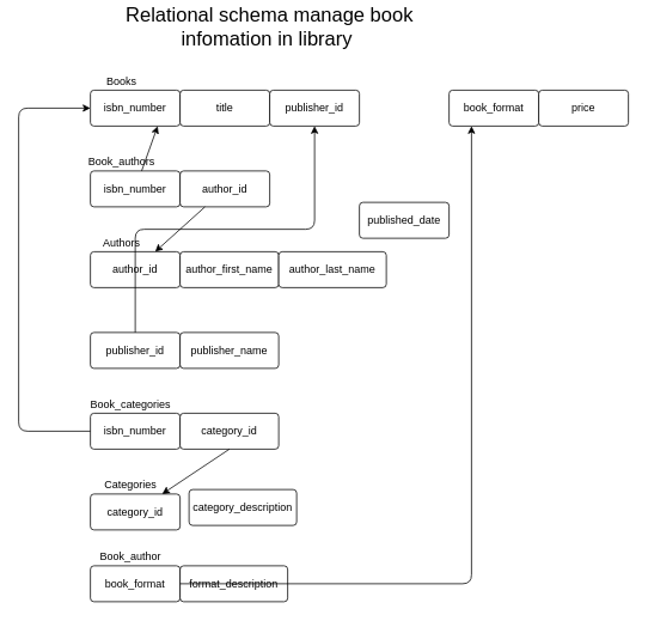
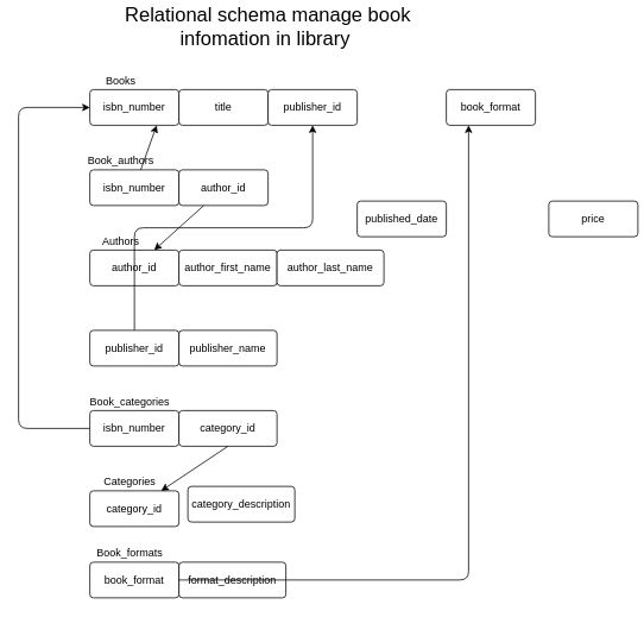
  <mxCell id="0" />
  <mxCell id="1" parent="0" />
  <mxCell id="2" value="isbn_number" style="rounded=1;arcSize=10;whiteSpace=wrap;html=1;align=center;" vertex="1" parent="1"><mxGeometry x="100" y="100" width="100" height="40" as="geometry" /></mxCell>
  <mxCell id="3" value="title" style="rounded=1;arcSize=10;whiteSpace=wrap;html=1;align=center;" vertex="1" parent="1"><mxGeometry x="200" y="100" width="100" height="40" as="geometry" /></mxCell>
  <mxCell id="4" value="published_date" style="rounded=1;arcSize=10;whiteSpace=wrap;html=1;align=center;" vertex="1" parent="1"><mxGeometry x="400" y="225" width="100" height="40" as="geometry" /></mxCell>
  <mxCell id="5" value="publisher_id" style="rounded=1;arcSize=10;whiteSpace=wrap;html=1;align=center;" vertex="1" parent="1"><mxGeometry x="300" y="100" width="100" height="40" as="geometry" /></mxCell>
  <mxCell id="6" value="&lt;font style=&quot;font-size: 22px&quot;&gt;Relational schema manage book infomation in library&amp;nbsp;&lt;/font&gt;" style="text;html=1;strokeColor=none;fillColor=none;align=center;verticalAlign=middle;whiteSpace=wrap;rounded=0;" vertex="1" parent="1"><mxGeometry x="100" y="20" width="400" height="20" as="geometry" /></mxCell>
  <mxCell id="7" value="Books" style="text;html=1;strokeColor=none;fillColor=none;align=center;verticalAlign=middle;whiteSpace=wrap;rounded=0;" vertex="1" parent="1"><mxGeometry x="100" y="80" width="70" height="20" as="geometry" /></mxCell>
  <mxCell id="8" value="book_format" style="rounded=1;arcSize=10;whiteSpace=wrap;html=1;align=center;" vertex="1" parent="1"><mxGeometry x="500" y="100" width="100" height="40" as="geometry" /></mxCell>
- <mxCell id="9" value="price" style="rounded=1;arcSize=10;whiteSpace=wrap;html=1;align=center;" vertex="1" parent="1"><mxGeometry x="600" y="100" width="100" height="40" as="geometry" /></mxCell>
+ <mxCell id="9" value="price" style="rounded=1;arcSize=10;whiteSpace=wrap;html=1;align=center;" vertex="1" parent="1"><mxGeometry x="615" y="225" width="100" height="40" as="geometry" /></mxCell>
  <mxCell id="10" value="isbn_number" style="rounded=1;arcSize=10;whiteSpace=wrap;html=1;align=center;" vertex="1" parent="1"><mxGeometry x="100" y="190" width="100" height="40" as="geometry" /></mxCell>
  <mxCell id="11" value="author_id" style="rounded=1;arcSize=10;whiteSpace=wrap;html=1;align=center;" vertex="1" parent="1"><mxGeometry x="200" y="190" width="100" height="40" as="geometry" /></mxCell>
  <mxCell id="12" value="Book_authors" style="text;html=1;strokeColor=none;fillColor=none;align=center;verticalAlign=middle;whiteSpace=wrap;rounded=0;" vertex="1" parent="1"><mxGeometry x="100" y="170" width="70" height="20" as="geometry" /></mxCell>
  <mxCell id="13" value="author_id" style="rounded=1;arcSize=10;whiteSpace=wrap;html=1;align=center;" vertex="1" parent="1"><mxGeometry x="100" y="280" width="100" height="40" as="geometry" /></mxCell>
  <mxCell id="14" value="author_first_name" style="rounded=1;arcSize=10;whiteSpace=wrap;html=1;align=center;" vertex="1" parent="1"><mxGeometry x="200" y="280" width="110" height="40" as="geometry" /></mxCell>
  <mxCell id="15" value="Authors" style="text;html=1;strokeColor=none;fillColor=none;align=center;verticalAlign=middle;whiteSpace=wrap;rounded=0;" vertex="1" parent="1"><mxGeometry x="100" y="260" width="70" height="20" as="geometry" /></mxCell>
  <mxCell id="16" value="author_last_name" style="rounded=1;arcSize=10;whiteSpace=wrap;html=1;align=center;" vertex="1" parent="1"><mxGeometry x="310" y="280" width="120" height="40" as="geometry" /></mxCell>
  <mxCell id="17" value="publisher_id" style="rounded=1;arcSize=10;whiteSpace=wrap;html=1;align=center;" vertex="1" parent="1"><mxGeometry x="100" y="370" width="100" height="40" as="geometry" /></mxCell>
  <mxCell id="18" value="publisher_name" style="rounded=1;arcSize=10;whiteSpace=wrap;html=1;align=center;" vertex="1" parent="1"><mxGeometry x="200" y="370" width="110" height="40" as="geometry" /></mxCell>
  <mxCell id="19" value="isbn_number" style="rounded=1;arcSize=10;whiteSpace=wrap;html=1;align=center;" vertex="1" parent="1"><mxGeometry x="100" y="460" width="100" height="40" as="geometry" /></mxCell>
  <mxCell id="20" value="category_id" style="rounded=1;arcSize=10;whiteSpace=wrap;html=1;align=center;" vertex="1" parent="1"><mxGeometry x="200" y="460" width="110" height="40" as="geometry" /></mxCell>
  <mxCell id="21" value="Book_categories" style="text;html=1;strokeColor=none;fillColor=none;align=center;verticalAlign=middle;whiteSpace=wrap;rounded=0;" vertex="1" parent="1"><mxGeometry x="110" y="440" width="70" height="20" as="geometry" /></mxCell>
  <mxCell id="22" value="category_id" style="rounded=1;arcSize=10;whiteSpace=wrap;html=1;align=center;" vertex="1" parent="1"><mxGeometry x="100" y="550" width="100" height="40" as="geometry" /></mxCell>
  <mxCell id="23" value="category_description" style="rounded=1;arcSize=10;whiteSpace=wrap;html=1;align=center;" vertex="1" parent="1"><mxGeometry x="210" y="545" width="120" height="40" as="geometry" /></mxCell>
  <mxCell id="24" value="Categories" style="text;html=1;strokeColor=none;fillColor=none;align=center;verticalAlign=middle;whiteSpace=wrap;rounded=0;" vertex="1" parent="1"><mxGeometry x="110" y="530" width="70" height="20" as="geometry" /></mxCell>
  <mxCell id="25" value="book_format" style="rounded=1;arcSize=10;whiteSpace=wrap;html=1;align=center;" vertex="1" parent="1"><mxGeometry x="100" y="630" width="100" height="40" as="geometry" /></mxCell>
  <mxCell id="26" value="format_description&lt;br&gt;" style="rounded=1;arcSize=10;whiteSpace=wrap;html=1;align=center;" vertex="1" parent="1"><mxGeometry x="200" y="630" width="120" height="40" as="geometry" /></mxCell>
- <mxCell id="27" value="Book_author" style="text;html=1;strokeColor=none;fillColor=none;align=center;verticalAlign=middle;whiteSpace=wrap;rounded=0;" vertex="1" parent="1"><mxGeometry x="110" y="610" width="70" height="20" as="geometry" /></mxCell>
+ <mxCell id="27" value="Book_formats" style="text;html=1;strokeColor=none;fillColor=none;align=center;verticalAlign=middle;whiteSpace=wrap;rounded=0;" vertex="1" parent="1"><mxGeometry x="110" y="610" width="70" height="20" as="geometry" /></mxCell>
  <mxCell id="28" value="" style="endArrow=classic;html=1;entryX=0.75;entryY=1;entryDx=0;entryDy=0;" edge="1" parent="1" source="10" target="2"><mxGeometry width="50" height="50" relative="1" as="geometry"><mxPoint x="340" y="370" as="sourcePoint" /><mxPoint x="390" y="320" as="targetPoint" /></mxGeometry></mxCell>
  <mxCell id="29" value="" style="endArrow=classic;html=1;" edge="1" parent="1" source="11" target="13"><mxGeometry width="50" height="50" relative="1" as="geometry"><mxPoint x="340" y="370" as="sourcePoint" /><mxPoint x="390" y="320" as="targetPoint" /></mxGeometry></mxCell>
  <mxCell id="30" value="" style="endArrow=classic;html=1;edgeStyle=elbowEdgeStyle;elbow=vertical;" edge="1" parent="1" source="17" target="5"><mxGeometry width="50" height="50" relative="1" as="geometry"><mxPoint x="340" y="420" as="sourcePoint" /><mxPoint x="390" y="370" as="targetPoint" /></mxGeometry></mxCell>
  <mxCell id="31" value="" style="endArrow=classic;html=1;entryX=0.25;entryY=1;entryDx=0;entryDy=0;edgeStyle=orthogonalEdgeStyle;" edge="1" parent="1" source="25" target="8"><mxGeometry width="50" height="50" relative="1" as="geometry"><mxPoint x="330" y="440" as="sourcePoint" /><mxPoint x="380" y="390" as="targetPoint" /></mxGeometry></mxCell>
  <mxCell id="32" value="" style="endArrow=classic;html=1;edgeStyle=orthogonalEdgeStyle;" edge="1" parent="1" source="19" target="2"><mxGeometry width="50" height="50" relative="1" as="geometry"><mxPoint x="330" y="440" as="sourcePoint" /><mxPoint x="380" y="390" as="targetPoint" /><Array as="points"><mxPoint x="20" y="480" /><mxPoint x="20" y="120" /></Array></mxGeometry></mxCell>
  <mxCell id="33" value="" style="endArrow=classic;html=1;exitX=0.5;exitY=1;exitDx=0;exitDy=0;" edge="1" parent="1" source="20" target="22"><mxGeometry width="50" height="50" relative="1" as="geometry"><mxPoint x="330" y="510" as="sourcePoint" /><mxPoint x="380" y="460" as="targetPoint" /></mxGeometry></mxCell>
